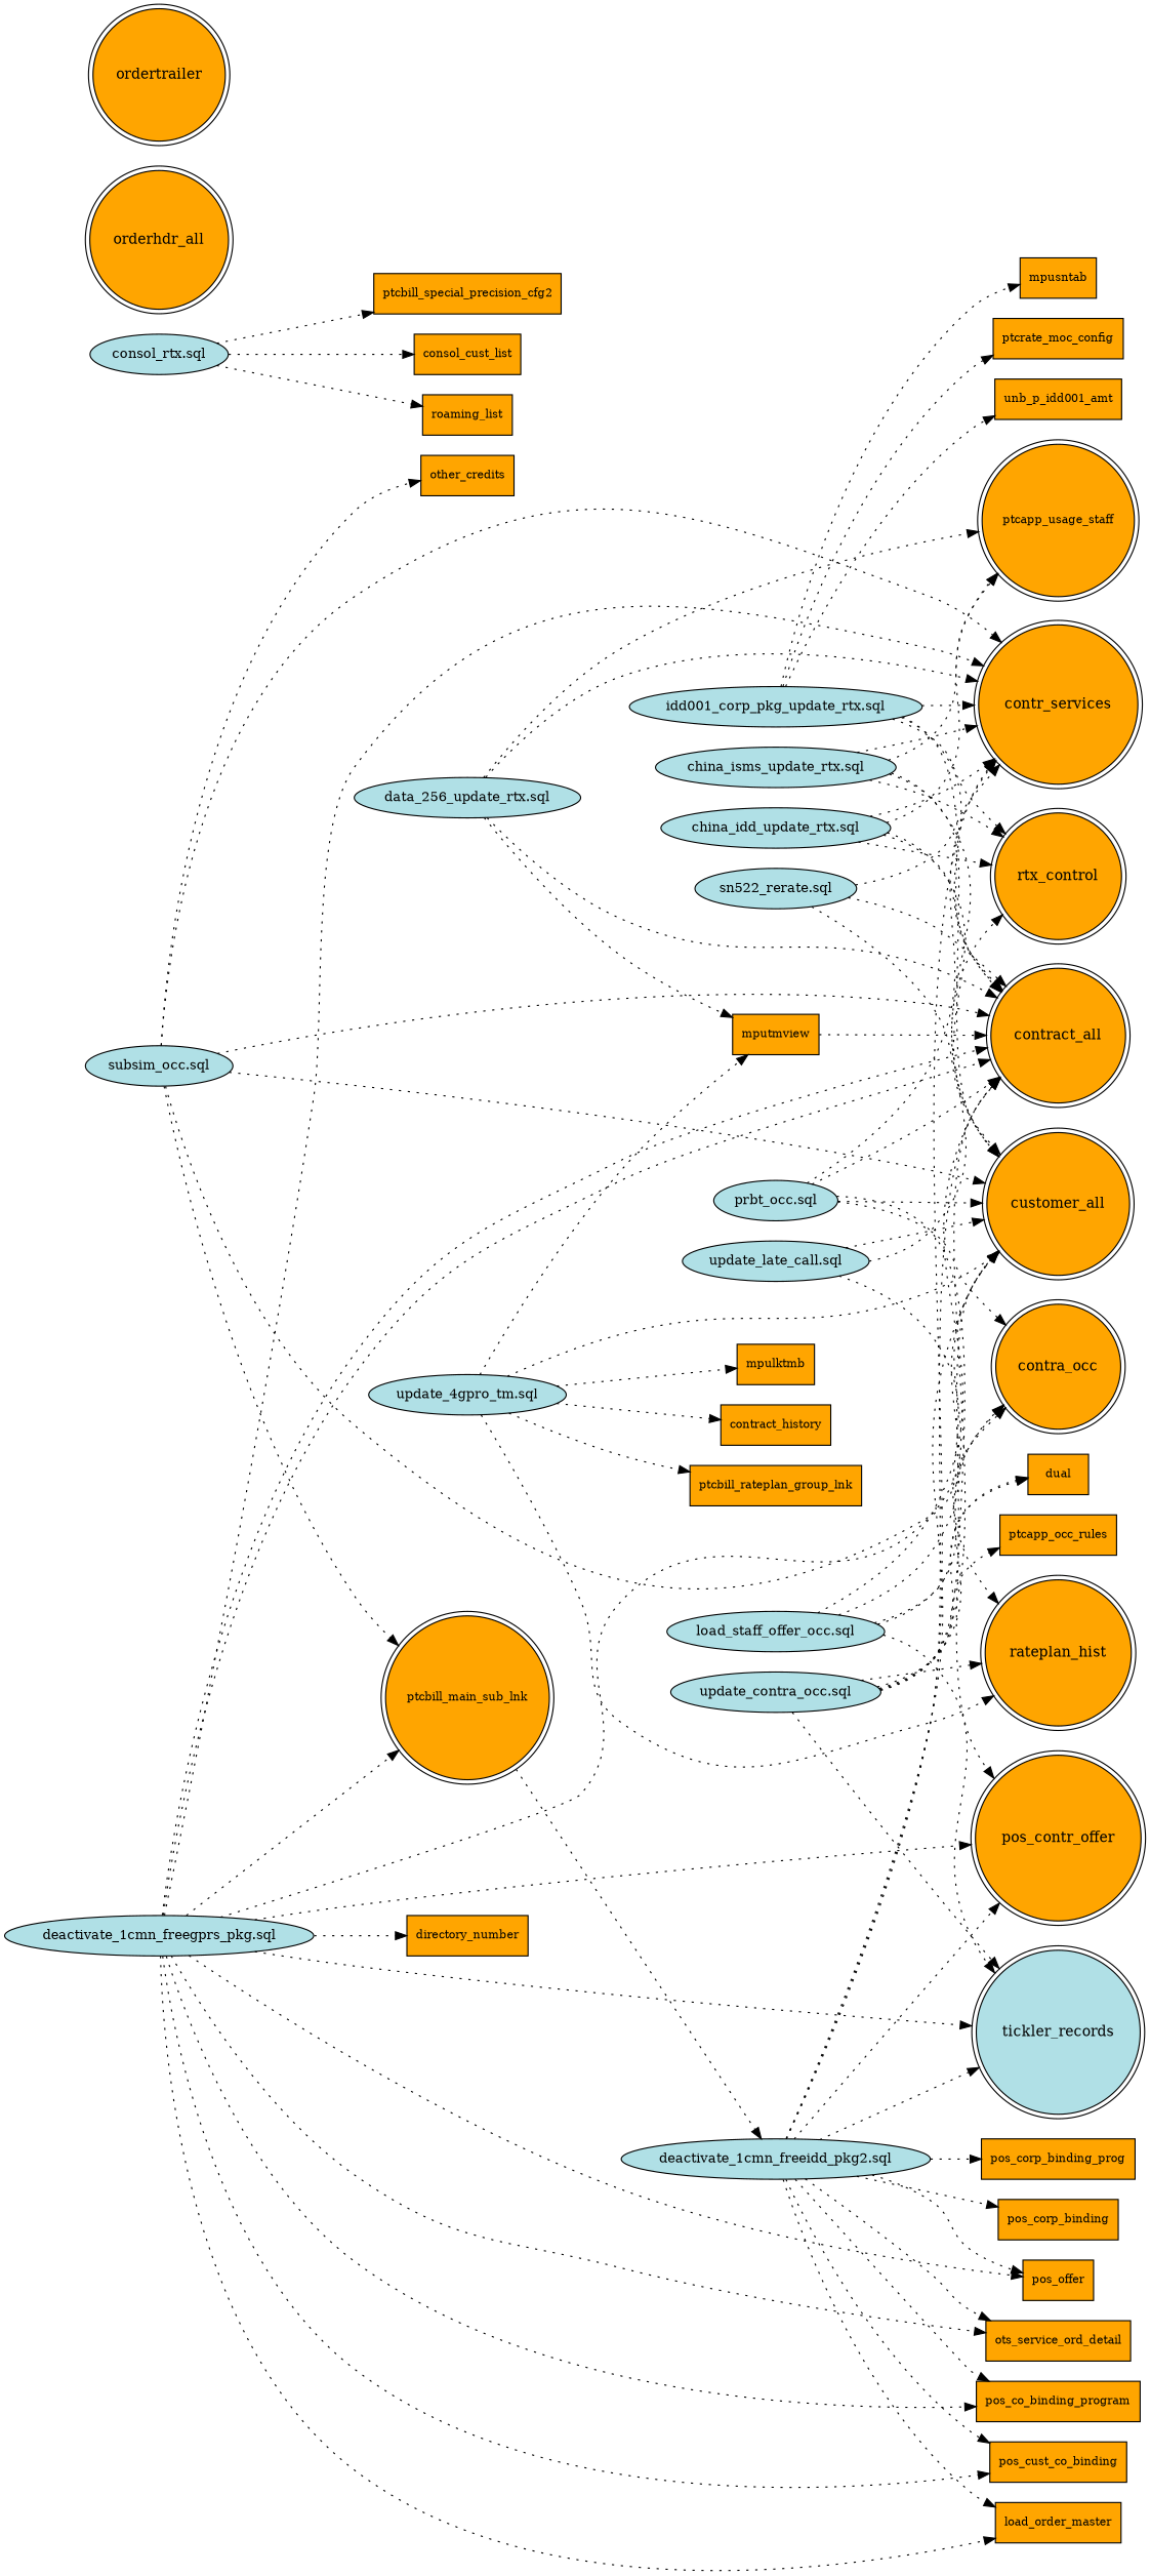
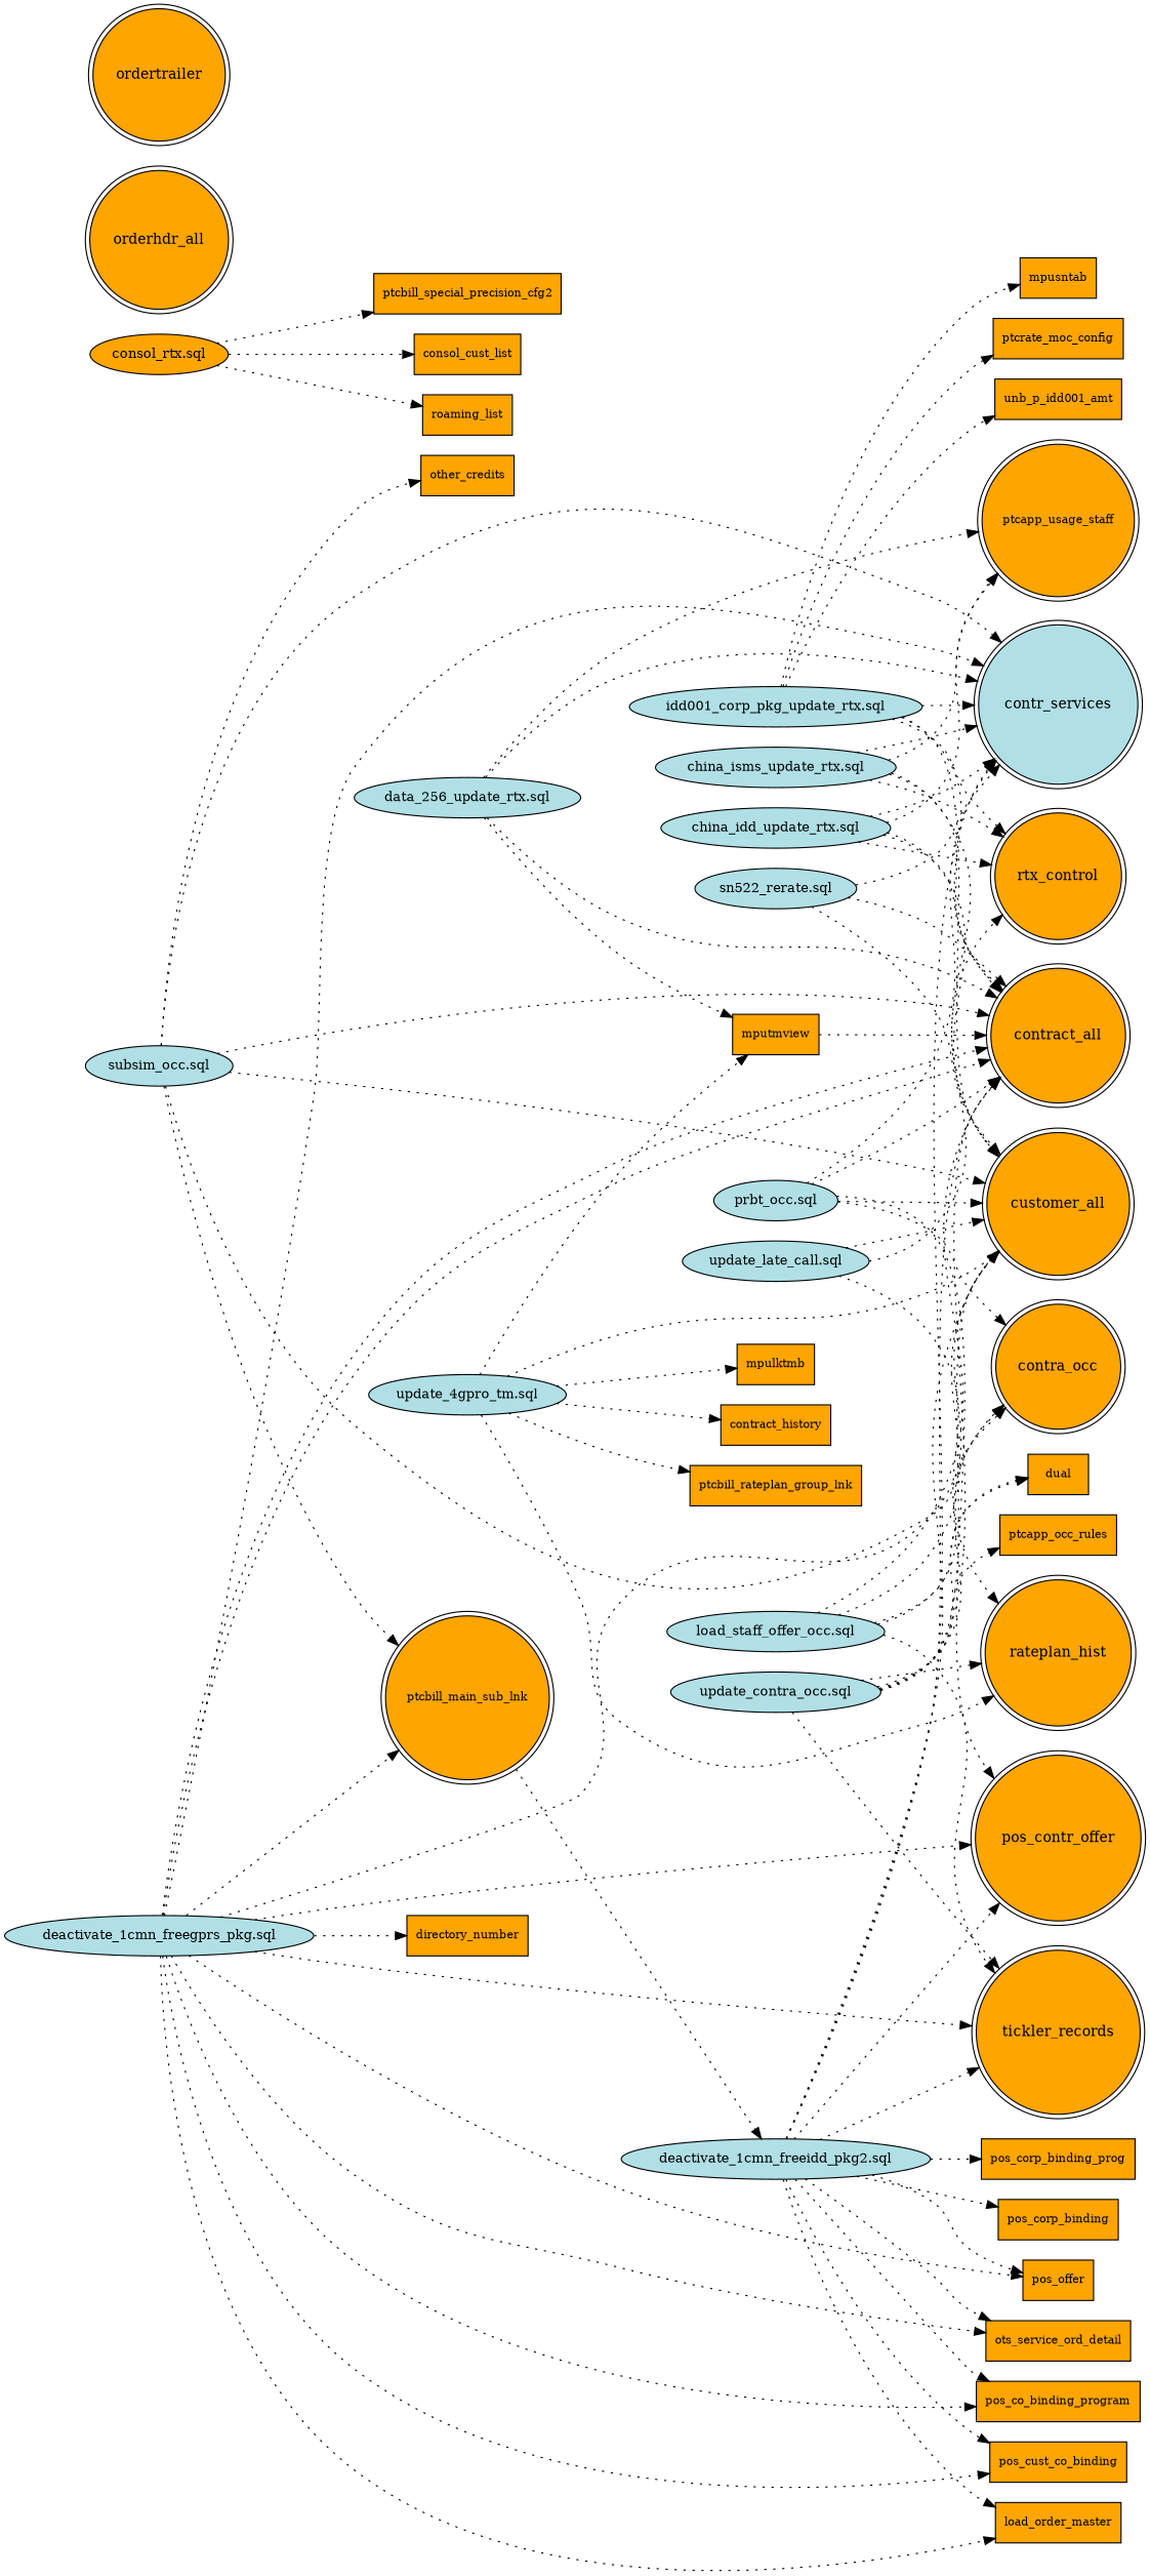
  digraph {
    arrowsize=10
    rankdir=LR
    node [fillcolor=orange fontsize=10 shape=box style=filled]
    edge [style=dotted weight=10]
    "china_idd_update_rtx.sql" [fillcolor=powderblue fontsize=12 shape=ellipse]
-   contr_services [fontsize=13 shape=doublecircle]
+   contr_services [fillcolor=powderblue fontsize=13 shape=doublecircle]
    contract_all [fontsize=13 shape=doublecircle]
    customer_all [fontsize=13 shape=doublecircle]
    rtx_control [fontsize=13 shape=doublecircle]
    n6 [label=ptcapp_usage_staff shape=doublecircle]
    "china_isms_update_rtx.sql" [fillcolor=powderblue fontsize=12 shape=ellipse]
    "data_256_update_rtx.sql" [fillcolor=powderblue fontsize=12 shape=ellipse]
    mputmview
    "sn522_rerate.sql" [fillcolor=powderblue fontsize=12 shape=ellipse]
    "idd001_corp_pkg_update_rtx.sql" [fillcolor=powderblue fontsize=12 shape=ellipse]
    mpusntab
    ptcrate_moc_config
    unb_p_idd001_amt
    "update_late_call.sql" [fillcolor=powderblue fontsize=12 shape=ellipse]
    rateplan_hist [fontsize=13 shape=doublecircle]
    "update_4gpro_tm.sql" [fillcolor=powderblue fontsize=12 shape=ellipse]
    contract_history
    ptcbill_rateplan_group_lnk
    mpulktmb
-   "consol_rtx.sql" [fillcolor=powderblue fontsize=12 shape=ellipse]
+   "consol_rtx.sql" [fontsize=12 shape=ellipse]
    ptcbill_special_precision_cfg2
    consol_cust_list
    roaming_list
    "deactivate_1cmn_freeidd_pkg2.sql" [fillcolor=powderblue fontsize=12 shape=ellipse]
    pos_offer
    pos_contr_offer [fontsize=13 shape=doublecircle]
    pos_co_binding_program
    pos_cust_co_binding
    pos_corp_binding
    pos_corp_binding_prog
    n32 [label=load_order_master]
    ots_service_ord_detail
-   tickler_records [fillcolor=powderblue fontsize=13 shape=doublecircle]
+   tickler_records [fontsize=13 shape=doublecircle]
    ptcbill_main_sub_lnk [shape=doublecircle]
    "deactivate_1cmn_freegprs_pkg.sql" [fillcolor=powderblue fontsize=12 shape=ellipse]
    directory_number
    "prbt_occ.sql" [fillcolor=powderblue fontsize=12 shape=ellipse]
    contra_occ [fontsize=13 shape=doublecircle]
    "update_contra_occ.sql" [fillcolor=powderblue fontsize=12 shape=ellipse]
    ptcapp_occ_rules
    dual
    "load_staff_offer_occ.sql" [fillcolor=powderblue fontsize=12 shape=ellipse]
    "subsim_occ.sql" [fillcolor=powderblue fontsize=12 shape=ellipse]
    other_credits
    orderhdr_all [fontsize=13 shape=doublecircle]
    ordertrailer [fontsize=13 shape=doublecircle]
    "china_idd_update_rtx.sql" -> contr_services
    "china_idd_update_rtx.sql" -> contract_all
    "china_idd_update_rtx.sql" -> customer_all
    "china_idd_update_rtx.sql" -> rtx_control
    "china_idd_update_rtx.sql" -> n6
    "china_isms_update_rtx.sql" -> contr_services
    "china_isms_update_rtx.sql" -> contract_all
    "china_isms_update_rtx.sql" -> customer_all
    "china_isms_update_rtx.sql" -> rtx_control
    "china_isms_update_rtx.sql" -> n6
    "data_256_update_rtx.sql" -> contr_services
    "data_256_update_rtx.sql" -> contract_all
    "data_256_update_rtx.sql" -> n6
    "data_256_update_rtx.sql" -> mputmview
    mputmview -> contract_all
    "sn522_rerate.sql" -> contr_services
    "sn522_rerate.sql" -> contract_all
    "sn522_rerate.sql" -> customer_all
    "idd001_corp_pkg_update_rtx.sql" -> contr_services
    "idd001_corp_pkg_update_rtx.sql" -> contract_all
    "idd001_corp_pkg_update_rtx.sql" -> customer_all
    "idd001_corp_pkg_update_rtx.sql" -> rtx_control
    "idd001_corp_pkg_update_rtx.sql" -> mpusntab
    "idd001_corp_pkg_update_rtx.sql" -> ptcrate_moc_config
    "idd001_corp_pkg_update_rtx.sql" -> unb_p_idd001_amt
    "update_late_call.sql" -> customer_all
    "update_late_call.sql" -> rtx_control
    "update_late_call.sql" -> rateplan_hist
    "update_4gpro_tm.sql" -> customer_all
    "update_4gpro_tm.sql" -> mputmview
    "update_4gpro_tm.sql" -> rateplan_hist
    "update_4gpro_tm.sql" -> contract_history
    "update_4gpro_tm.sql" -> ptcbill_rateplan_group_lnk
    "update_4gpro_tm.sql" -> mpulktmb
    "consol_rtx.sql" -> ptcbill_special_precision_cfg2
    "consol_rtx.sql" -> consol_cust_list
    "consol_rtx.sql" -> roaming_list
    "deactivate_1cmn_freeidd_pkg2.sql" -> contr_services
    "deactivate_1cmn_freeidd_pkg2.sql" -> contract_all
    "deactivate_1cmn_freeidd_pkg2.sql" -> customer_all
    "deactivate_1cmn_freeidd_pkg2.sql" -> pos_offer
    "deactivate_1cmn_freeidd_pkg2.sql" -> pos_contr_offer
    "deactivate_1cmn_freeidd_pkg2.sql" -> pos_co_binding_program
    "deactivate_1cmn_freeidd_pkg2.sql" -> pos_cust_co_binding
    "deactivate_1cmn_freeidd_pkg2.sql" -> pos_corp_binding
    "deactivate_1cmn_freeidd_pkg2.sql" -> pos_corp_binding_prog
    "deactivate_1cmn_freeidd_pkg2.sql" -> n32
    "deactivate_1cmn_freeidd_pkg2.sql" -> ots_service_ord_detail
    "deactivate_1cmn_freeidd_pkg2.sql" -> tickler_records
    ptcbill_main_sub_lnk -> "deactivate_1cmn_freeidd_pkg2.sql"
    "deactivate_1cmn_freegprs_pkg.sql" -> contr_services
    "deactivate_1cmn_freegprs_pkg.sql" -> contract_all
    "deactivate_1cmn_freegprs_pkg.sql" -> contract_all
    "deactivate_1cmn_freegprs_pkg.sql" -> customer_all
    "deactivate_1cmn_freegprs_pkg.sql" -> pos_offer
    "deactivate_1cmn_freegprs_pkg.sql" -> pos_contr_offer
    "deactivate_1cmn_freegprs_pkg.sql" -> pos_co_binding_program
    "deactivate_1cmn_freegprs_pkg.sql" -> pos_cust_co_binding
    "deactivate_1cmn_freegprs_pkg.sql" -> n32
    "deactivate_1cmn_freegprs_pkg.sql" -> ots_service_ord_detail
    "deactivate_1cmn_freegprs_pkg.sql" -> tickler_records
    "deactivate_1cmn_freegprs_pkg.sql" -> ptcbill_main_sub_lnk
    "deactivate_1cmn_freegprs_pkg.sql" -> directory_number
    "prbt_occ.sql" -> contr_services
    "prbt_occ.sql" -> contract_all
    "prbt_occ.sql" -> customer_all
    "prbt_occ.sql" -> pos_contr_offer
    "prbt_occ.sql" -> contra_occ
    "update_contra_occ.sql" -> contract_all
    "update_contra_occ.sql" -> customer_all
    "update_contra_occ.sql" -> rateplan_hist
    "update_contra_occ.sql" -> tickler_records
    "update_contra_occ.sql" -> contra_occ
    "update_contra_occ.sql" -> ptcapp_occ_rules
    "update_contra_occ.sql" -> dual
    "load_staff_offer_occ.sql" -> contract_all
    "load_staff_offer_occ.sql" -> customer_all
    "load_staff_offer_occ.sql" -> tickler_records
    "load_staff_offer_occ.sql" -> contra_occ
    "load_staff_offer_occ.sql" -> dual
    "subsim_occ.sql" -> contr_services
    "subsim_occ.sql" -> contract_all
    "subsim_occ.sql" -> customer_all
    "subsim_occ.sql" -> ptcbill_main_sub_lnk
    "subsim_occ.sql" -> contra_occ
    "subsim_occ.sql" -> other_credits
  }
